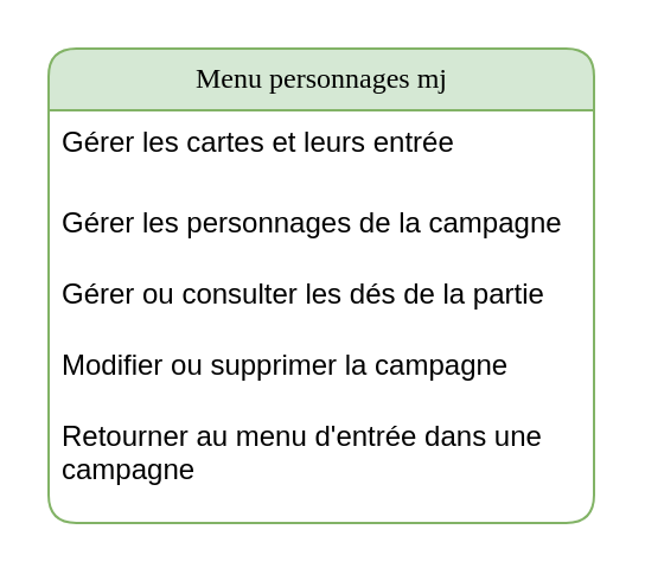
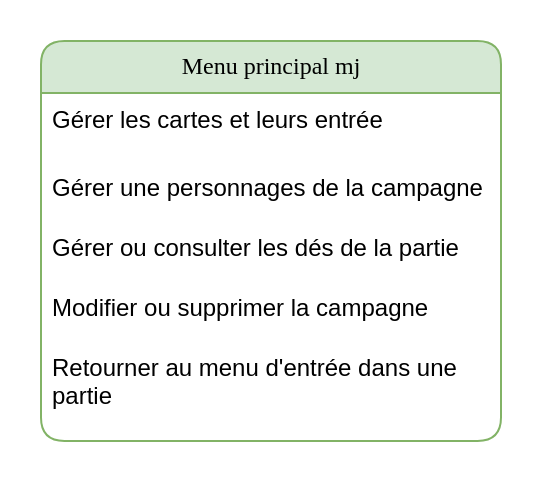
  <mxCell id="0" />
  <mxCell id="1" parent="0" />
- <mxCell id="2" value="Menu personnages mj" style="swimlane;html=1;fontStyle=0;childLayout=stackLayout;horizontal=1;startSize=26;fillColor=#d5e8d4;horizontalStack=0;resizeParent=1;resizeLast=0;collapsible=1;marginBottom=0;swimlaneFillColor=#ffffff;align=center;rounded=1;shadow=0;comic=0;labelBackgroundColor=none;strokeWidth=1;fontFamily=Verdana;fontSize=12;strokeColor=#82b366;" vertex="1" parent="1"><mxGeometry x="20" y="20" width="230" height="200" as="geometry" /></mxCell>
+ <mxCell id="2" value="Menu principal mj" style="swimlane;html=1;fontStyle=0;childLayout=stackLayout;horizontal=1;startSize=26;fillColor=#d5e8d4;horizontalStack=0;resizeParent=1;resizeLast=0;collapsible=1;marginBottom=0;swimlaneFillColor=#ffffff;align=center;rounded=1;shadow=0;comic=0;labelBackgroundColor=none;strokeWidth=1;fontFamily=Verdana;fontSize=12;strokeColor=#82b366;" vertex="1" parent="1"><mxGeometry x="20" y="20" width="230" height="200" as="geometry" /></mxCell>
  <mxCell id="3" value="Gérer les cartes et leurs entrée" style="text;html=1;strokeColor=none;fillColor=none;spacingLeft=4;spacingRight=4;whiteSpace=wrap;overflow=hidden;rotatable=0;points=[[0,0.5],[1,0.5]];portConstraint=eastwest;" vertex="1" parent="2"><mxGeometry y="26" width="230" height="34" as="geometry" /></mxCell>
- <mxCell id="4" value="Gérer les personnages de la campagne" style="text;html=1;strokeColor=none;fillColor=none;spacingLeft=4;spacingRight=4;whiteSpace=wrap;overflow=hidden;rotatable=0;points=[[0,0.5],[1,0.5]];portConstraint=eastwest;" vertex="1" parent="2"><mxGeometry y="60" width="230" height="30" as="geometry" /></mxCell>
+ <mxCell id="4" value="Gérer une personnages de la campagne" style="text;html=1;strokeColor=none;fillColor=none;spacingLeft=4;spacingRight=4;whiteSpace=wrap;overflow=hidden;rotatable=0;points=[[0,0.5],[1,0.5]];portConstraint=eastwest;" vertex="1" parent="2"><mxGeometry y="60" width="230" height="30" as="geometry" /></mxCell>
  <mxCell id="5" value="Gérer ou consulter les dés de la partie" style="text;html=1;strokeColor=none;fillColor=none;spacingLeft=4;spacingRight=4;whiteSpace=wrap;overflow=hidden;rotatable=0;points=[[0,0.5],[1,0.5]];portConstraint=eastwest;" vertex="1" parent="2"><mxGeometry y="90" width="230" height="30" as="geometry" /></mxCell>
  <mxCell id="6" value="Modifier ou supprimer la campagne" style="text;html=1;strokeColor=none;fillColor=none;spacingLeft=4;spacingRight=4;whiteSpace=wrap;overflow=hidden;rotatable=0;points=[[0,0.5],[1,0.5]];portConstraint=eastwest;" vertex="1" parent="2"><mxGeometry y="120" width="230" height="30" as="geometry" /></mxCell>
- <mxCell id="7" value="Retourner au menu d'entrée dans une campagne" style="text;html=1;strokeColor=none;fillColor=none;spacingLeft=4;spacingRight=4;whiteSpace=wrap;overflow=hidden;rotatable=0;points=[[0,0.5],[1,0.5]];portConstraint=eastwest;" vertex="1" parent="2"><mxGeometry y="150" width="230" height="50" as="geometry" /></mxCell>
+ <mxCell id="7" value="Retourner au menu d'entrée dans une partie" style="text;html=1;strokeColor=none;fillColor=none;spacingLeft=4;spacingRight=4;whiteSpace=wrap;overflow=hidden;rotatable=0;points=[[0,0.5],[1,0.5]];portConstraint=eastwest;" vertex="1" parent="2"><mxGeometry y="150" width="230" height="50" as="geometry" /></mxCell>
